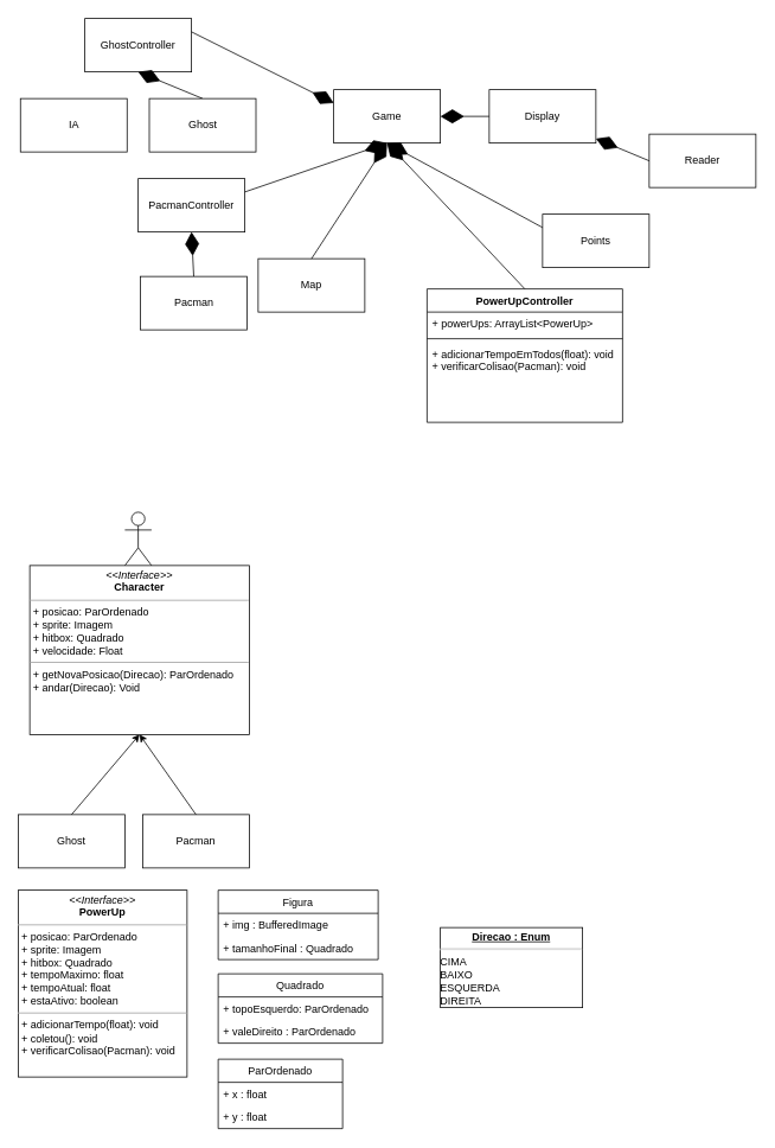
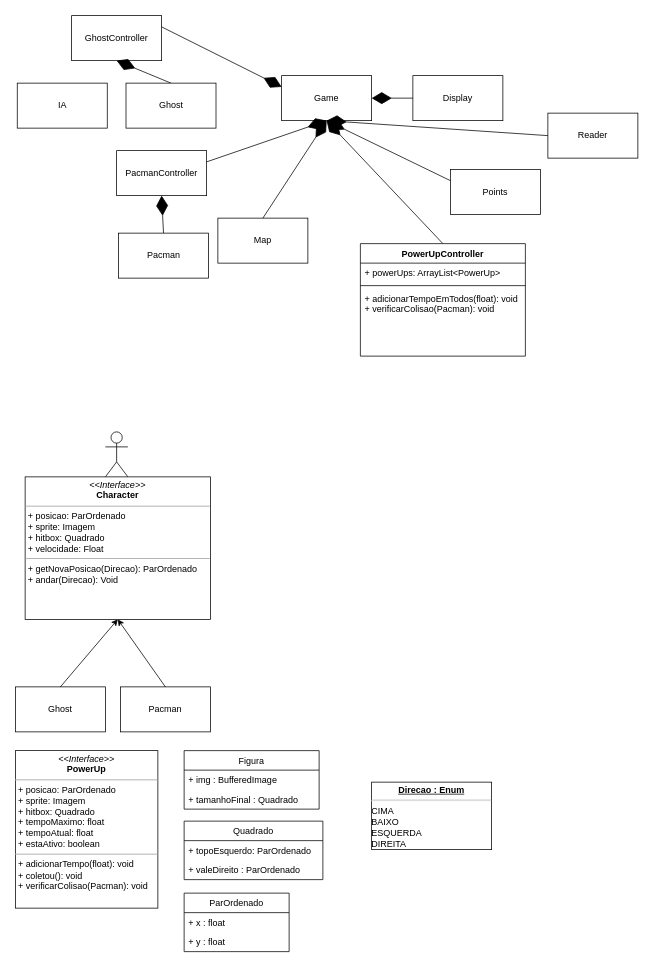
  <mxCell id="0" />
  <mxCell id="1" parent="0" />
  <mxCell id="2" value="Game" style="rounded=0;whiteSpace=wrap;html=1;" parent="1" vertex="1"><mxGeometry x="375" y="100" width="120" height="60" as="geometry" /></mxCell>
  <mxCell id="3" value="Display" style="rounded=0;whiteSpace=wrap;html=1;" parent="1" vertex="1"><mxGeometry x="550" y="100" width="120" height="60" as="geometry" /></mxCell>
  <mxCell id="4" value="PacmanController" style="rounded=0;whiteSpace=wrap;html=1;" parent="1" vertex="1"><mxGeometry x="155" y="200" width="120" height="60" as="geometry" /></mxCell>
  <mxCell id="5" value="GhostController" style="rounded=0;whiteSpace=wrap;html=1;" parent="1" vertex="1"><mxGeometry x="95" y="20" width="120" height="60" as="geometry" /></mxCell>
  <mxCell id="6" value="Map" style="rounded=0;whiteSpace=wrap;html=1;" parent="1" vertex="1"><mxGeometry x="290" y="290" width="120" height="60" as="geometry" /></mxCell>
- <mxCell id="7" value="&lt;div&gt;Points&lt;/div&gt;" style="rounded=0;whiteSpace=wrap;html=1;" parent="1" vertex="1"><mxGeometry x="610" y="240" width="120" height="60" as="geometry" /></mxCell>
+ <mxCell id="7" value="&lt;div&gt;Points&lt;/div&gt;" style="rounded=0;whiteSpace=wrap;html=1;" parent="1" vertex="1"><mxGeometry x="600" y="225" width="120" height="60" as="geometry" /></mxCell>
  <mxCell id="8" value="Pacman" style="rounded=0;whiteSpace=wrap;html=1;" parent="1" vertex="1"><mxGeometry x="160" y="915" width="120" height="60" as="geometry" /></mxCell>
  <mxCell id="9" value="Ghost" style="rounded=0;whiteSpace=wrap;html=1;" parent="1" vertex="1"><mxGeometry x="20" y="915" width="120" height="60" as="geometry" /></mxCell>
  <mxCell id="10" value="" style="endArrow=classic;html=1;entryX=0.5;entryY=1;entryDx=0;entryDy=0;exitX=0.5;exitY=0;exitDx=0;exitDy=0;" parent="1" source="9" target="26" edge="1"><mxGeometry width="50" height="50" relative="1" as="geometry"><mxPoint x="20" y="1045" as="sourcePoint" /><mxPoint x="70" y="995" as="targetPoint" /></mxGeometry></mxCell>
  <mxCell id="11" value="" style="endArrow=classic;html=1;entryX=0.5;entryY=1;entryDx=0;entryDy=0;exitX=0.5;exitY=0;exitDx=0;exitDy=0;" parent="1" source="8" target="26" edge="1"><mxGeometry width="50" height="50" relative="1" as="geometry"><mxPoint x="90" y="925" as="sourcePoint" /><mxPoint x="160" y="895" as="targetPoint" /></mxGeometry></mxCell>
  <mxCell id="12" value="" style="endArrow=diamondThin;endFill=1;endSize=24;html=1;entryX=0.5;entryY=1;entryDx=0;entryDy=0;exitX=0.5;exitY=0;exitDx=0;exitDy=0;" parent="1" source="13" target="5" edge="1"><mxGeometry width="160" relative="1" as="geometry"><mxPoint x="115" y="160" as="sourcePoint" /><mxPoint x="-45" y="330" as="targetPoint" /></mxGeometry></mxCell>
  <mxCell id="13" value="Ghost" style="rounded=0;whiteSpace=wrap;html=1;" parent="1" vertex="1"><mxGeometry x="167.5" y="110" width="120" height="60" as="geometry" /></mxCell>
  <mxCell id="14" value="IA" style="rounded=0;whiteSpace=wrap;html=1;" parent="1" vertex="1"><mxGeometry x="22.5" y="110" width="120" height="60" as="geometry" /></mxCell>
  <mxCell id="15" value="" style="endArrow=diamondThin;endFill=1;endSize=24;html=1;entryX=0.5;entryY=1;entryDx=0;entryDy=0;exitX=0.5;exitY=0;exitDx=0;exitDy=0;" parent="1" source="18" target="4" edge="1"><mxGeometry width="160" relative="1" as="geometry"><mxPoint x="235" y="680" as="sourcePoint" /><mxPoint x="165" y="580" as="targetPoint" /></mxGeometry></mxCell>
  <mxCell id="16" value="Reader" style="rounded=0;whiteSpace=wrap;html=1;" parent="1" vertex="1"><mxGeometry x="730" y="150" width="120" height="60" as="geometry" /></mxCell>
- <mxCell id="17" value="" style="endArrow=diamondThin;endFill=1;endSize=24;html=1;exitX=0;exitY=0.5;exitDx=0;exitDy=0;" parent="1" source="16" target="3" edge="1"><mxGeometry width="160" relative="1" as="geometry"><mxPoint x="25" y="830" as="sourcePoint" /><mxPoint x="385" y="580" as="targetPoint" /></mxGeometry></mxCell>
+ <mxCell id="17" value="" style="endArrow=diamondThin;endFill=1;endSize=24;html=1;entryX=0.5;entryY=1;entryDx=0;entryDy=0;exitX=0;exitY=0.5;exitDx=0;exitDy=0;" parent="1" source="16" target="2" edge="1"><mxGeometry width="160" relative="1" as="geometry"><mxPoint x="25" y="830" as="sourcePoint" /><mxPoint x="385" y="580" as="targetPoint" /></mxGeometry></mxCell>
  <mxCell id="18" value="Pacman" style="rounded=0;whiteSpace=wrap;html=1;" parent="1" vertex="1"><mxGeometry x="157.5" y="310" width="120" height="60" as="geometry" /></mxCell>
  <mxCell id="19" value="" style="endArrow=diamondThin;endFill=1;endSize=24;html=1;entryX=1;entryY=0.5;entryDx=0;entryDy=0;exitX=0;exitY=0.5;exitDx=0;exitDy=0;" parent="1" source="3" target="2" edge="1"><mxGeometry width="160" relative="1" as="geometry"><mxPoint x="657.5" y="160" as="sourcePoint" /><mxPoint x="482.5" y="120" as="targetPoint" /></mxGeometry></mxCell>
  <mxCell id="20" value="" style="endArrow=diamondThin;endFill=1;endSize=24;html=1;entryX=0.5;entryY=1;entryDx=0;entryDy=0;exitX=1;exitY=0.25;exitDx=0;exitDy=0;" parent="1" source="4" target="2" edge="1"><mxGeometry width="160" relative="1" as="geometry"><mxPoint x="340" y="420" as="sourcePoint" /><mxPoint x="500" y="420" as="targetPoint" /></mxGeometry></mxCell>
  <mxCell id="21" value="" style="endArrow=diamondThin;endFill=1;endSize=24;html=1;entryX=0;entryY=0.25;entryDx=0;entryDy=0;exitX=1;exitY=0.25;exitDx=0;exitDy=0;" parent="1" source="5" target="2" edge="1"><mxGeometry width="160" relative="1" as="geometry"><mxPoint x="305" y="160" as="sourcePoint" /><mxPoint x="130" y="120" as="targetPoint" /></mxGeometry></mxCell>
  <mxCell id="22" value="" style="endArrow=diamondThin;endFill=1;endSize=24;html=1;entryX=0.5;entryY=1;entryDx=0;entryDy=0;exitX=0;exitY=0.25;exitDx=0;exitDy=0;" parent="1" source="7" target="2" edge="1"><mxGeometry width="160" relative="1" as="geometry"><mxPoint x="740" y="190" as="sourcePoint" /><mxPoint x="445" y="170" as="targetPoint" /></mxGeometry></mxCell>
  <mxCell id="23" value="" style="endArrow=diamondThin;endFill=1;endSize=24;html=1;entryX=0.5;entryY=1;entryDx=0;entryDy=0;exitX=0.5;exitY=0;exitDx=0;exitDy=0;" parent="1" source="38" target="2" edge="1"><mxGeometry width="160" relative="1" as="geometry"><mxPoint x="740" y="255" as="sourcePoint" /><mxPoint x="445" y="170" as="targetPoint" /></mxGeometry></mxCell>
  <mxCell id="24" value="" style="endArrow=diamondThin;endFill=1;endSize=24;html=1;exitX=0.5;exitY=0;exitDx=0;exitDy=0;entryX=0.5;entryY=1;entryDx=0;entryDy=0;" parent="1" source="6" target="2" edge="1"><mxGeometry width="160" relative="1" as="geometry"><mxPoint x="320" y="290" as="sourcePoint" /><mxPoint x="440" y="165" as="targetPoint" /></mxGeometry></mxCell>
  <mxCell id="25" value="Actor" style="shape=umlActor;verticalLabelPosition=bottom;labelBackgroundColor=#ffffff;verticalAlign=top;html=1;" parent="1" vertex="1"><mxGeometry x="140" y="575" width="30" height="60" as="geometry" /></mxCell>
  <mxCell id="26" value="&lt;p style=&quot;margin: 0px ; margin-top: 4px ; text-align: center&quot;&gt;&lt;i&gt;&amp;lt;&amp;lt;Interface&amp;gt;&amp;gt;&lt;/i&gt;&lt;br&gt;&lt;b&gt;Character&lt;/b&gt;&lt;/p&gt;&lt;hr size=&quot;1&quot;&gt;&lt;p style=&quot;margin: 0px ; margin-left: 4px&quot;&gt;+ posicao: ParOrdenado&lt;br&gt;+ sprite: Imagem&lt;/p&gt;&lt;p style=&quot;margin: 0px ; margin-left: 4px&quot;&gt;+ hitbox: Quadrado&lt;/p&gt;&lt;p style=&quot;margin: 0px ; margin-left: 4px&quot;&gt;+ velocidade: Float&lt;br&gt;&lt;/p&gt;&lt;hr size=&quot;1&quot;&gt;&lt;p style=&quot;margin: 0px ; margin-left: 4px&quot;&gt;+ getNovaPosicao(Direcao): ParOrdenado&lt;br&gt;&lt;/p&gt;&lt;p style=&quot;margin: 0px ; margin-left: 4px&quot;&gt;+ andar(Direcao): Void&lt;/p&gt;" style="verticalAlign=top;align=left;overflow=fill;fontSize=12;fontFamily=Helvetica;html=1;" parent="1" vertex="1"><mxGeometry x="33" y="635" width="247" height="190" as="geometry" /></mxCell>
  <mxCell id="27" value="Figura" style="swimlane;fontStyle=0;childLayout=stackLayout;horizontal=1;startSize=26;fillColor=none;horizontalStack=0;resizeParent=1;resizeParentMax=0;resizeLast=0;collapsible=1;marginBottom=0;" vertex="1" parent="1"><mxGeometry x="245" y="1000" width="180" height="78" as="geometry" /></mxCell>
  <mxCell id="28" value="+ img : BufferedImage" style="text;strokeColor=none;fillColor=none;align=left;verticalAlign=top;spacingLeft=4;spacingRight=4;overflow=hidden;rotatable=0;points=[[0,0.5],[1,0.5]];portConstraint=eastwest;" vertex="1" parent="27"><mxGeometry y="26" width="180" height="26" as="geometry" /></mxCell>
  <mxCell id="29" value="+ tamanhoFinal : Quadrado" style="text;strokeColor=none;fillColor=none;align=left;verticalAlign=top;spacingLeft=4;spacingRight=4;overflow=hidden;rotatable=0;points=[[0,0.5],[1,0.5]];portConstraint=eastwest;" vertex="1" parent="27"><mxGeometry y="52" width="180" height="26" as="geometry" /></mxCell>
  <mxCell id="30" value="&lt;p style=&quot;margin: 0px ; margin-top: 4px ; text-align: center ; text-decoration: underline&quot;&gt;&lt;b&gt;Direcao : Enum&lt;br&gt;&lt;/b&gt;&lt;/p&gt;&lt;hr&gt;&lt;div&gt;CIMA&lt;/div&gt;&lt;div&gt;BAIXO&lt;/div&gt;&lt;div&gt;ESQUERDA&lt;/div&gt;&lt;div&gt;DIREITA&lt;br&gt;&lt;/div&gt;" style="verticalAlign=top;align=left;overflow=fill;fontSize=12;fontFamily=Helvetica;html=1;" vertex="1" parent="1"><mxGeometry x="495" y="1042" width="160" height="90" as="geometry" /></mxCell>
  <mxCell id="31" value="ParOrdenado" style="swimlane;fontStyle=0;childLayout=stackLayout;horizontal=1;startSize=26;fillColor=none;horizontalStack=0;resizeParent=1;resizeParentMax=0;resizeLast=0;collapsible=1;marginBottom=0;" vertex="1" parent="1"><mxGeometry x="245" y="1190" width="140" height="78" as="geometry" /></mxCell>
  <mxCell id="32" value="+ x : float" style="text;strokeColor=none;fillColor=none;align=left;verticalAlign=top;spacingLeft=4;spacingRight=4;overflow=hidden;rotatable=0;points=[[0,0.5],[1,0.5]];portConstraint=eastwest;" vertex="1" parent="31"><mxGeometry y="26" width="140" height="26" as="geometry" /></mxCell>
  <mxCell id="33" value="+ y : float" style="text;strokeColor=none;fillColor=none;align=left;verticalAlign=top;spacingLeft=4;spacingRight=4;overflow=hidden;rotatable=0;points=[[0,0.5],[1,0.5]];portConstraint=eastwest;" vertex="1" parent="31"><mxGeometry y="52" width="140" height="26" as="geometry" /></mxCell>
  <mxCell id="34" value="Quadrado" style="swimlane;fontStyle=0;childLayout=stackLayout;horizontal=1;startSize=26;fillColor=none;horizontalStack=0;resizeParent=1;resizeParentMax=0;resizeLast=0;collapsible=1;marginBottom=0;" vertex="1" parent="1"><mxGeometry x="245" y="1094" width="185" height="78" as="geometry" /></mxCell>
  <mxCell id="35" value="+ topoEsquerdo: ParOrdenado" style="text;strokeColor=none;fillColor=none;align=left;verticalAlign=top;spacingLeft=4;spacingRight=4;overflow=hidden;rotatable=0;points=[[0,0.5],[1,0.5]];portConstraint=eastwest;" vertex="1" parent="34"><mxGeometry y="26" width="185" height="26" as="geometry" /></mxCell>
  <mxCell id="36" value="+ valeDireito : ParOrdenado" style="text;strokeColor=none;fillColor=none;align=left;verticalAlign=top;spacingLeft=4;spacingRight=4;overflow=hidden;rotatable=0;points=[[0,0.5],[1,0.5]];portConstraint=eastwest;" vertex="1" parent="34"><mxGeometry y="52" width="185" height="26" as="geometry" /></mxCell>
  <mxCell id="37" value="&lt;p style=&quot;margin: 0px ; margin-top: 4px ; text-align: center&quot;&gt;&lt;i&gt;&amp;lt;&amp;lt;Interface&amp;gt;&amp;gt;&lt;/i&gt;&lt;br&gt;&lt;b&gt;PowerUp&lt;/b&gt;&lt;/p&gt;&lt;hr size=&quot;1&quot;&gt;&lt;p style=&quot;margin: 0px ; margin-left: 4px&quot;&gt;+ posicao: ParOrdenado&lt;br&gt;+ sprite: Imagem&lt;/p&gt;&lt;p style=&quot;margin: 0px ; margin-left: 4px&quot;&gt;+ hitbox: Quadrado&lt;/p&gt;&lt;p style=&quot;margin: 0px ; margin-left: 4px&quot;&gt;+ tempoMaximo: float&lt;/p&gt;&lt;p style=&quot;margin: 0px ; margin-left: 4px&quot;&gt;+ tempoAtual: float&lt;/p&gt;&lt;p style=&quot;margin: 0px ; margin-left: 4px&quot;&gt;+ estaAtivo: boolean&lt;br&gt;&lt;/p&gt;&lt;hr size=&quot;1&quot;&gt;&lt;p style=&quot;margin: 0px ; margin-left: 4px&quot;&gt;+ adicionarTempo(float): void&lt;br&gt;+ coletou(): void&lt;/p&gt;&lt;p style=&quot;margin: 0px ; margin-left: 4px&quot;&gt;+ verificarColisao(Pacman): void&lt;br&gt;&lt;/p&gt;" style="verticalAlign=top;align=left;overflow=fill;fontSize=12;fontFamily=Helvetica;html=1;" vertex="1" parent="1"><mxGeometry x="20" y="1000" width="190" height="210" as="geometry" /></mxCell>
  <mxCell id="38" value="PowerUpController" style="swimlane;fontStyle=1;align=center;verticalAlign=top;childLayout=stackLayout;horizontal=1;startSize=26;horizontalStack=0;resizeParent=1;resizeParentMax=0;resizeLast=0;collapsible=1;marginBottom=0;" vertex="1" parent="1"><mxGeometry x="480" y="324" width="220" height="150" as="geometry" /></mxCell>
  <mxCell id="39" value="+ powerUps: ArrayList&lt;PowerUp&gt;" style="text;strokeColor=none;fillColor=none;align=left;verticalAlign=top;spacingLeft=4;spacingRight=4;overflow=hidden;rotatable=0;points=[[0,0.5],[1,0.5]];portConstraint=eastwest;" vertex="1" parent="38"><mxGeometry y="26" width="220" height="26" as="geometry" /></mxCell>
  <mxCell id="40" value="" style="line;strokeWidth=1;fillColor=none;align=left;verticalAlign=middle;spacingTop=-1;spacingLeft=3;spacingRight=3;rotatable=0;labelPosition=right;points=[];portConstraint=eastwest;" vertex="1" parent="38"><mxGeometry y="52" width="220" height="8" as="geometry" /></mxCell>
  <mxCell id="41" value="+ adicionarTempoEmTodos(float): void&#10;+ verificarColisao(Pacman): void" style="text;strokeColor=none;fillColor=none;align=left;verticalAlign=top;spacingLeft=4;spacingRight=4;overflow=hidden;rotatable=0;points=[[0,0.5],[1,0.5]];portConstraint=eastwest;" vertex="1" parent="38"><mxGeometry y="60" width="220" height="90" as="geometry" /></mxCell>
